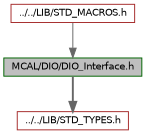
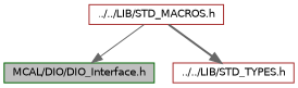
  digraph {
    node [color=brown fillcolor=white fontname=Helvetica fontsize=10 shape=record style=filled]
    edge [color=gray40 fontname=Helvetica fontsize=10 labelfontname=Helvetica labelfontsize=10]
    n1 [color=darkgreen fillcolor=grey75 fontcolor=black height=0.2 label="MCAL/DIO/DIO_Interface.h" width=0.4]
    n2 [height=0.2 label="../../LIB/STD_TYPES.h" width=0.4]
    n3 [height=0.2 label="../../LIB/STD_MACROS.h" width=0.4]
-   n1 -> n2 [style=bold]
+   n3 -> n2 [style=bold]
    n3 -> n1 [style=solid]
  }
